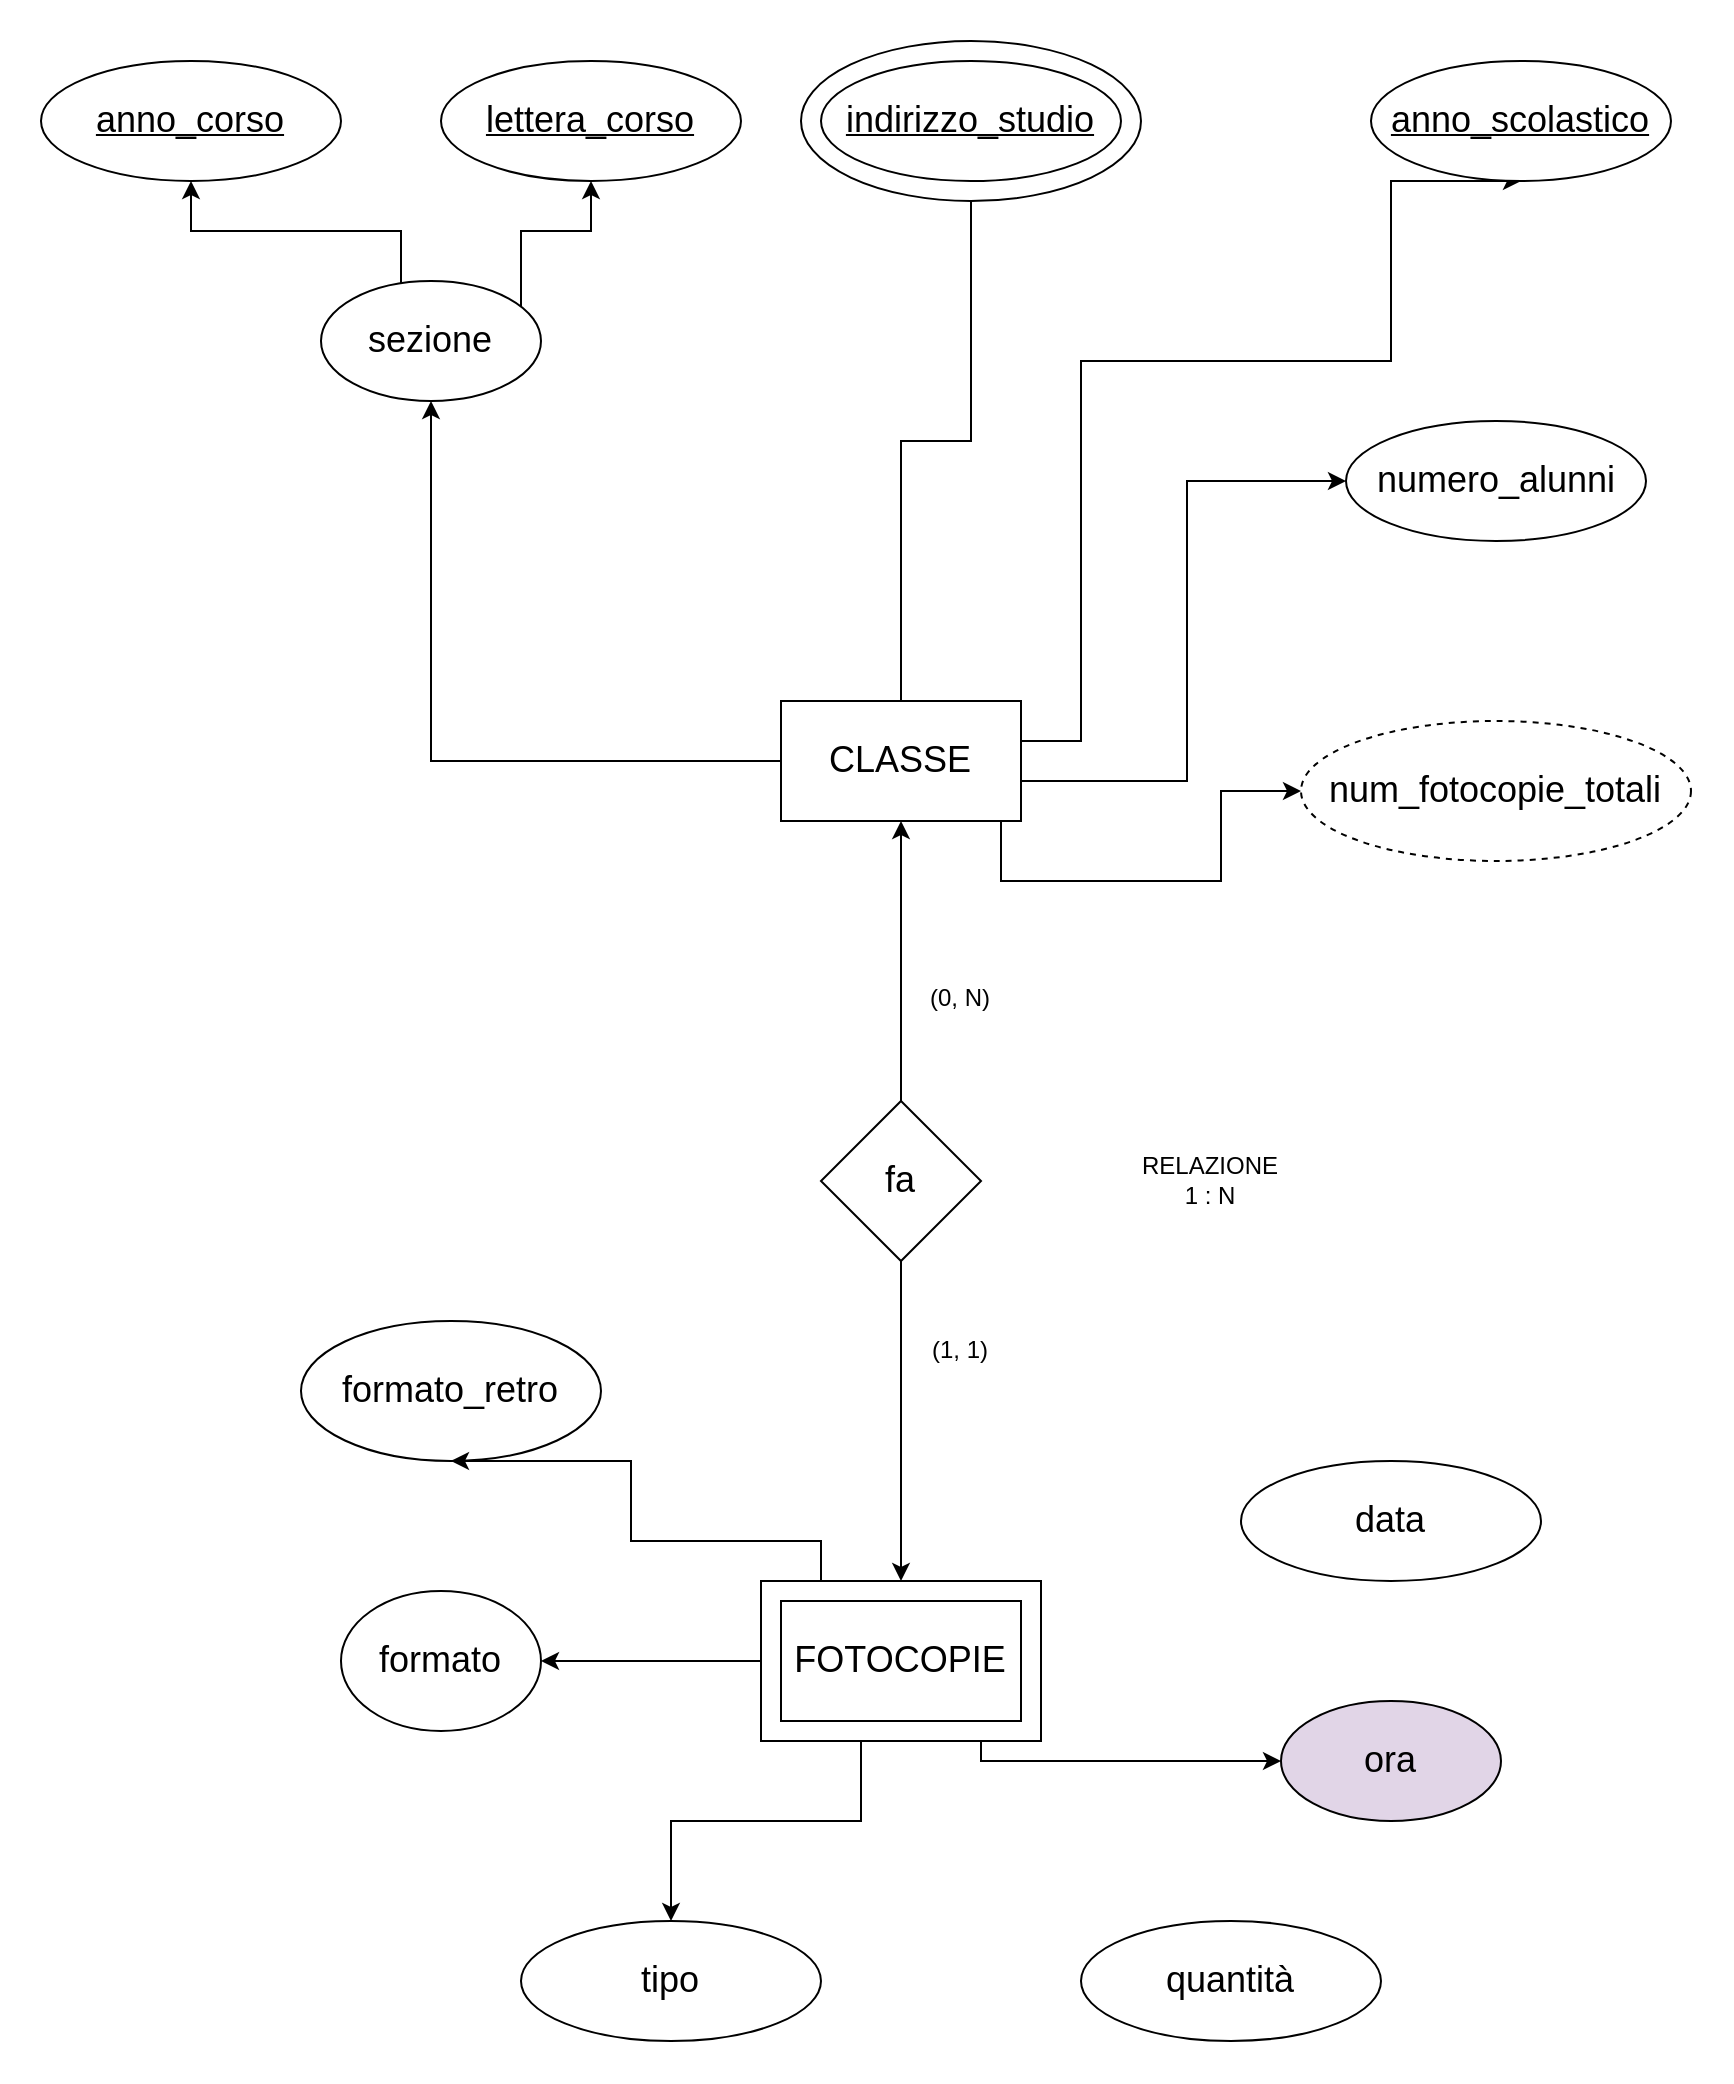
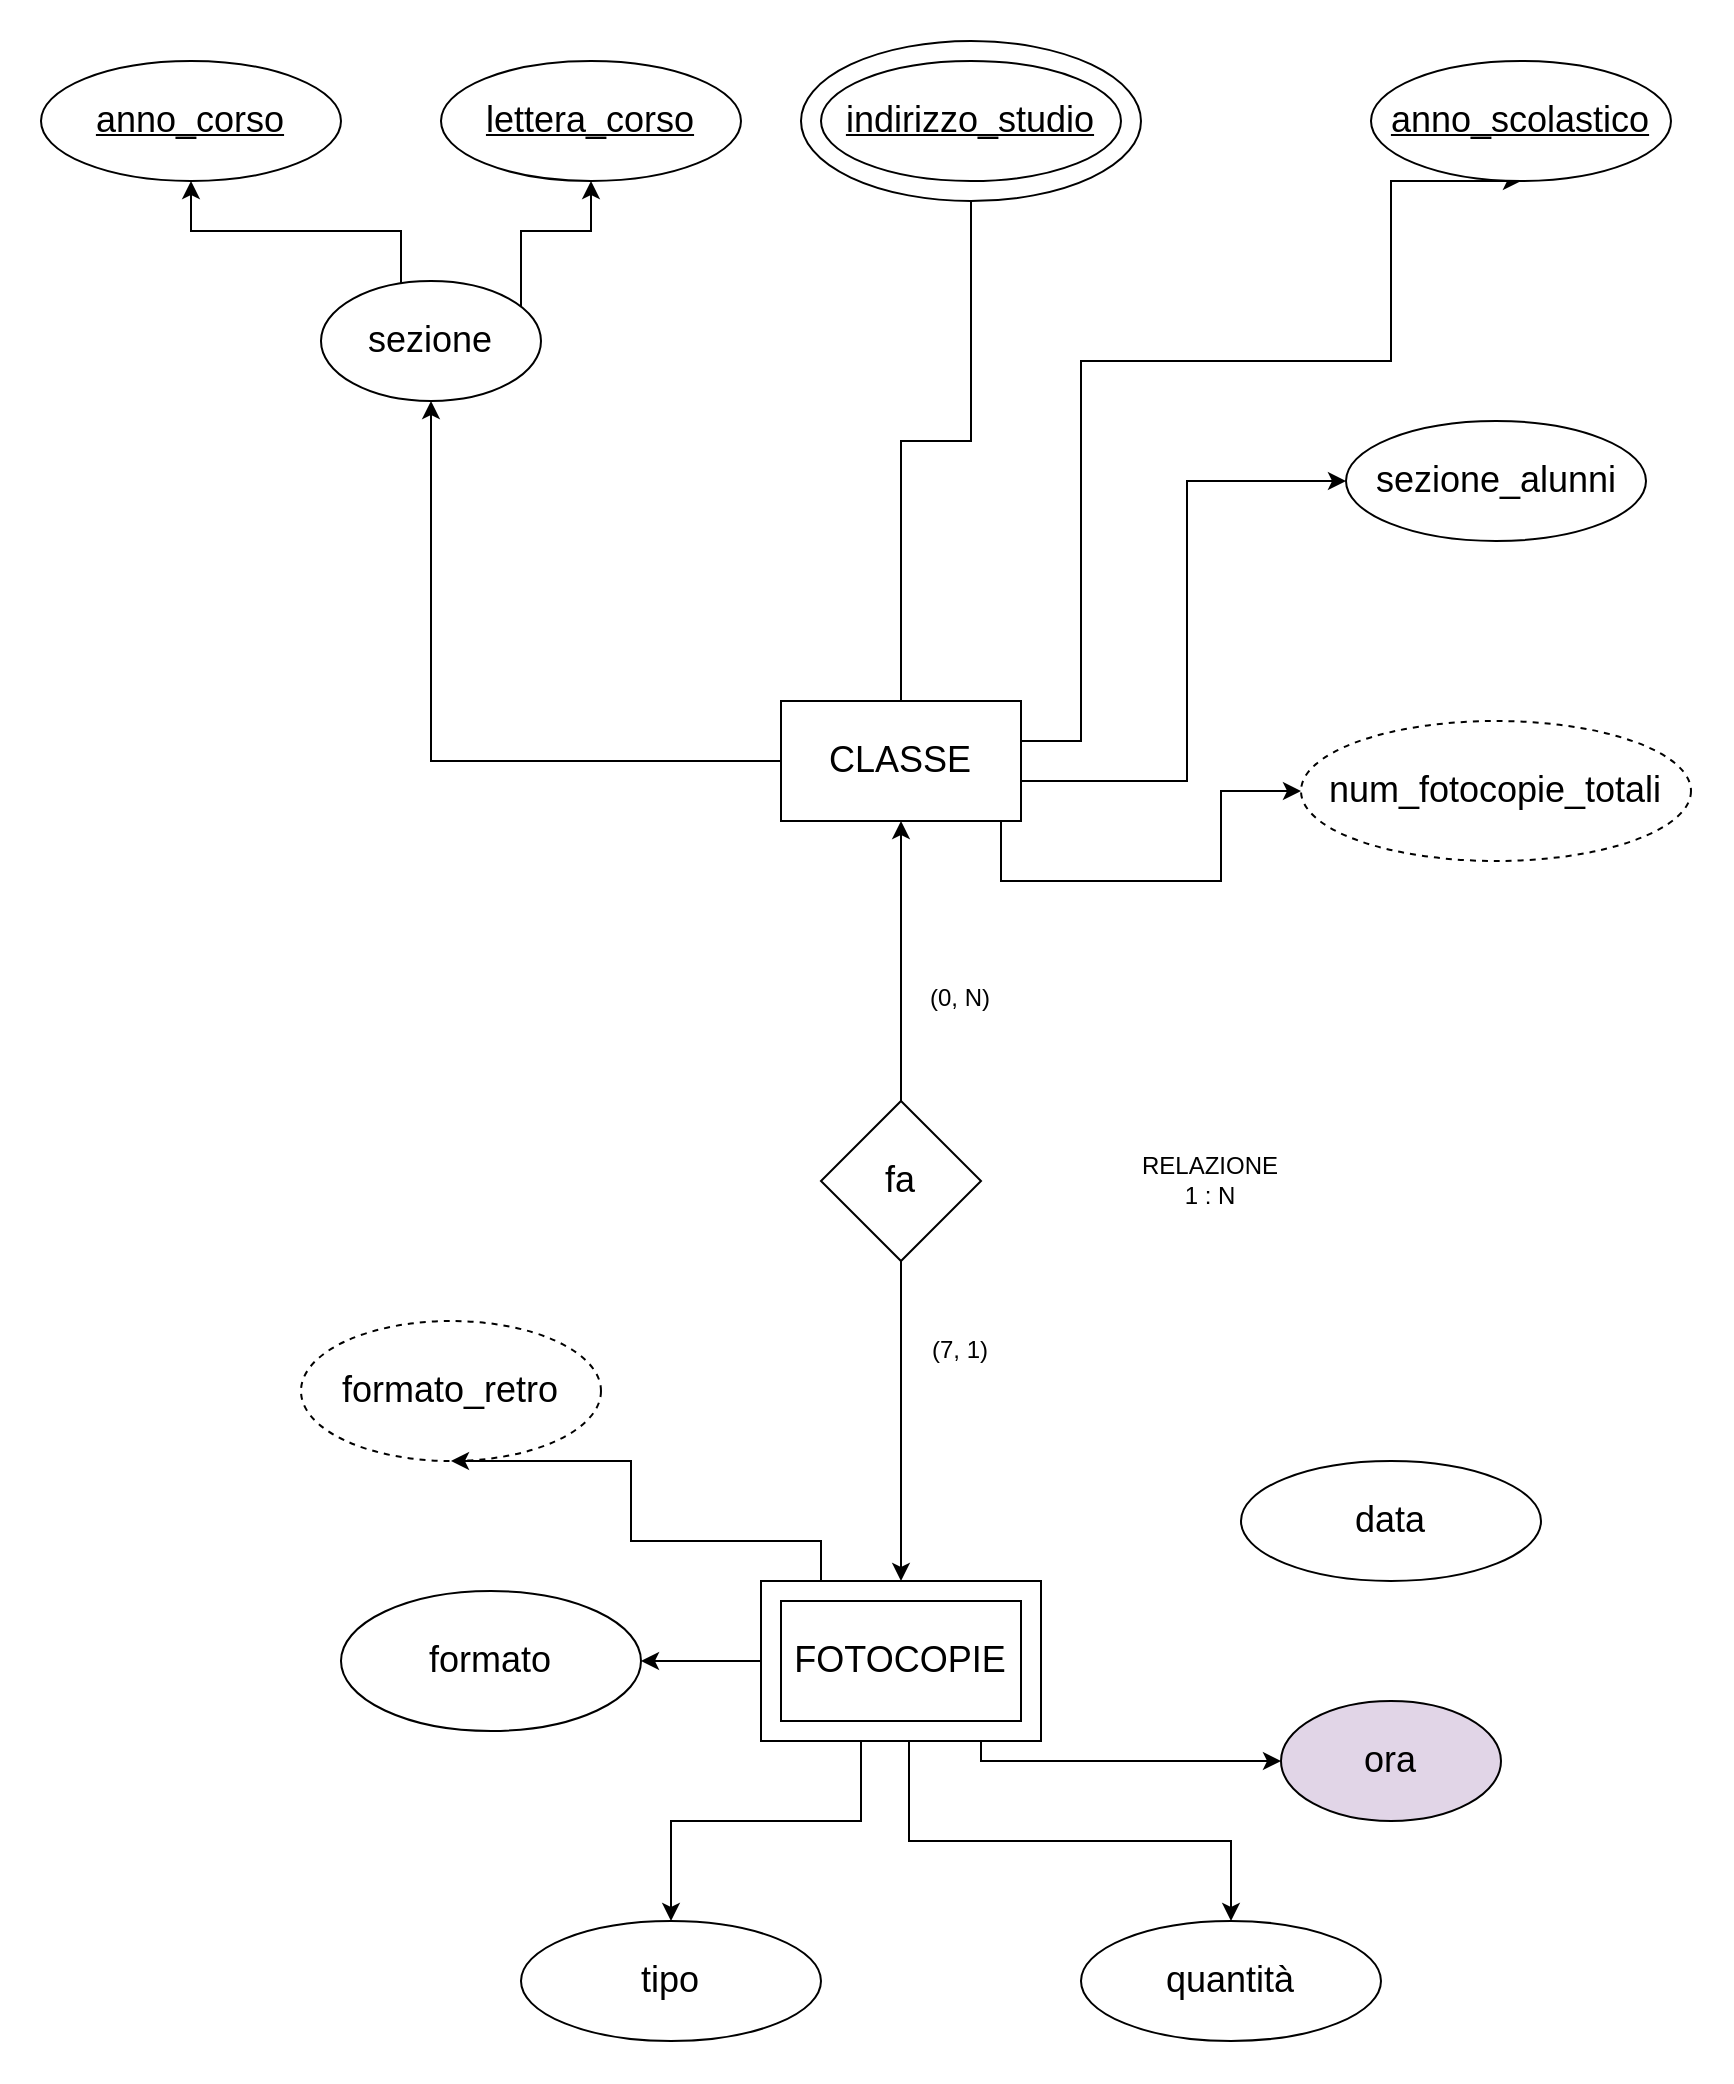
  <mxCell id="0" />
  <mxCell id="1" parent="0" />
  <mxCell id="2" style="edgeStyle=orthogonalEdgeStyle;rounded=0;orthogonalLoop=1;jettySize=auto;html=1;" edge="1" parent="1" source="7" target="10"><mxGeometry relative="1" as="geometry" /></mxCell>
  <mxCell id="3" style="edgeStyle=orthogonalEdgeStyle;rounded=0;orthogonalLoop=1;jettySize=auto;html=1;entryX=0;entryY=0.5;entryDx=0;entryDy=0;" edge="1" parent="1" source="7" target="15"><mxGeometry relative="1" as="geometry"><Array as="points"><mxPoint x="500" y="440" /><mxPoint x="610" y="440" /><mxPoint x="610" y="395" /></Array></mxGeometry></mxCell>
  <mxCell id="4" style="edgeStyle=orthogonalEdgeStyle;rounded=0;orthogonalLoop=1;jettySize=auto;html=1;entryX=0;entryY=0.5;entryDx=0;entryDy=0;" edge="1" parent="1" source="7" target="11"><mxGeometry relative="1" as="geometry"><Array as="points"><mxPoint x="593" y="390" /><mxPoint x="593" y="240" /></Array></mxGeometry></mxCell>
  <mxCell id="5" style="edgeStyle=orthogonalEdgeStyle;rounded=0;orthogonalLoop=1;jettySize=auto;html=1;entryX=0.5;entryY=1;entryDx=0;entryDy=0;" edge="1" parent="1" source="7" target="14"><mxGeometry relative="1" as="geometry"><Array as="points"><mxPoint x="540" y="370" /><mxPoint x="540" y="180" /><mxPoint x="695" y="180" /></Array></mxGeometry></mxCell>
  <mxCell id="6" style="edgeStyle=orthogonalEdgeStyle;rounded=0;orthogonalLoop=1;jettySize=auto;html=1;entryX=0.5;entryY=1;entryDx=0;entryDy=0;" edge="1" parent="1" source="7" target="25"><mxGeometry relative="1" as="geometry" /></mxCell>
  <mxCell id="7" value="&lt;font style=&quot;font-size: 18px;&quot;&gt;CLASSE&lt;/font&gt;" style="rounded=0;whiteSpace=wrap;html=1;" vertex="1" parent="1"><mxGeometry x="390" y="350" width="120" height="60" as="geometry" /></mxCell>
  <mxCell id="8" style="edgeStyle=orthogonalEdgeStyle;rounded=0;orthogonalLoop=1;jettySize=auto;html=1;entryX=0.5;entryY=1;entryDx=0;entryDy=0;" edge="1" parent="1" source="10" target="12"><mxGeometry relative="1" as="geometry"><Array as="points"><mxPoint x="200" y="115" /><mxPoint x="95" y="115" /></Array></mxGeometry></mxCell>
  <mxCell id="9" style="edgeStyle=orthogonalEdgeStyle;rounded=0;orthogonalLoop=1;jettySize=auto;html=1;entryX=0.5;entryY=1;entryDx=0;entryDy=0;" edge="1" parent="1" source="10" target="13"><mxGeometry relative="1" as="geometry"><Array as="points"><mxPoint x="260" y="115" /><mxPoint x="295" y="115" /></Array></mxGeometry></mxCell>
  <mxCell id="10" value="&lt;font style=&quot;font-size: 18px;&quot;&gt;sezione&lt;/font&gt;" style="ellipse;whiteSpace=wrap;html=1;" vertex="1" parent="1"><mxGeometry x="160" y="140" width="110" height="60" as="geometry" /></mxCell>
- <mxCell id="11" value="&lt;font style=&quot;font-size: 18px;&quot;&gt;numero_alunni&lt;/font&gt;" style="ellipse;whiteSpace=wrap;html=1;" vertex="1" parent="1"><mxGeometry x="672.5" y="210" width="150" height="60" as="geometry" /></mxCell>
+ <mxCell id="11" value="&lt;font style=&quot;font-size: 18px;&quot;&gt;sezione_alunni&lt;/font&gt;" style="ellipse;whiteSpace=wrap;html=1;" vertex="1" parent="1"><mxGeometry x="672.5" y="210" width="150" height="60" as="geometry" /></mxCell>
  <mxCell id="12" value="&lt;font style=&quot;font-size: 18px;&quot;&gt;&lt;u&gt;anno_corso&lt;/u&gt;&lt;/font&gt;" style="ellipse;whiteSpace=wrap;html=1;" vertex="1" parent="1"><mxGeometry x="20" y="30" width="150" height="60" as="geometry" /></mxCell>
  <mxCell id="13" value="&lt;font style=&quot;font-size: 18px;&quot;&gt;&lt;u&gt;lettera_corso&lt;/u&gt;&lt;/font&gt;" style="ellipse;whiteSpace=wrap;html=1;" vertex="1" parent="1"><mxGeometry x="220" y="30" width="150" height="60" as="geometry" /></mxCell>
  <mxCell id="14" value="&lt;font style=&quot;font-size: 18px;&quot;&gt;&lt;u&gt;anno_scolastico&lt;/u&gt;&lt;/font&gt;" style="ellipse;whiteSpace=wrap;html=1;" vertex="1" parent="1"><mxGeometry x="685" y="30" width="150" height="60" as="geometry" /></mxCell>
  <mxCell id="15" value="&lt;font style=&quot;font-size: 18px;&quot;&gt;num_fotocopie_totali&lt;/font&gt;" style="ellipse;whiteSpace=wrap;html=1;align=center;dashed=1;" vertex="1" parent="1"><mxGeometry x="650" y="360" width="195" height="70" as="geometry" /></mxCell>
  <mxCell id="16" style="edgeStyle=orthogonalEdgeStyle;rounded=0;orthogonalLoop=1;jettySize=auto;html=1;entryX=0;entryY=0.5;entryDx=0;entryDy=0;" edge="1" parent="1" source="30" target="20"><mxGeometry relative="1" as="geometry"><Array as="points"><mxPoint x="490" y="880" /></Array></mxGeometry></mxCell>
+ <mxCell id="17" style="edgeStyle=orthogonalEdgeStyle;rounded=0;orthogonalLoop=1;jettySize=auto;html=1;entryX=0.5;entryY=0;entryDx=0;entryDy=0;" edge="1" parent="1" source="30" target="21"><mxGeometry relative="1" as="geometry"><Array as="points"><mxPoint x="454" y="920" /><mxPoint x="615" y="920" /></Array></mxGeometry></mxCell>
  <mxCell id="18" style="edgeStyle=orthogonalEdgeStyle;rounded=0;orthogonalLoop=1;jettySize=auto;html=1;entryX=0.5;entryY=0;entryDx=0;entryDy=0;" edge="1" parent="1" source="30" target="22"><mxGeometry relative="1" as="geometry"><Array as="points"><mxPoint x="430" y="910" /><mxPoint x="335" y="910" /></Array></mxGeometry></mxCell>
  <mxCell id="19" value="&lt;span style=&quot;font-size: 18px;&quot;&gt;data&lt;/span&gt;" style="ellipse;whiteSpace=wrap;html=1;" vertex="1" parent="1"><mxGeometry x="620" y="730" width="150" height="60" as="geometry" /></mxCell>
  <mxCell id="20" value="&lt;font style=&quot;font-size: 18px;&quot;&gt;ora&lt;/font&gt;" style="ellipse;whiteSpace=wrap;html=1;fillColor=#e1d5e7;" vertex="1" parent="1"><mxGeometry x="640" y="850" width="110" height="60" as="geometry" /></mxCell>
  <mxCell id="21" value="&lt;span style=&quot;font-size: 18px;&quot;&gt;quantità&lt;/span&gt;" style="ellipse;whiteSpace=wrap;html=1;" vertex="1" parent="1"><mxGeometry x="540" y="960" width="150" height="60" as="geometry" /></mxCell>
  <mxCell id="22" value="&lt;span style=&quot;font-size: 18px;&quot;&gt;tipo&lt;/span&gt;" style="ellipse;whiteSpace=wrap;html=1;" vertex="1" parent="1"><mxGeometry x="260" y="960" width="150" height="60" as="geometry" /></mxCell>
  <mxCell id="23" value="" style="group" vertex="1" connectable="0" parent="1"><mxGeometry x="400" y="20" width="170" height="80" as="geometry" /></mxCell>
  <mxCell id="24" value="" style="ellipse;whiteSpace=wrap;html=1;" vertex="1" parent="23"><mxGeometry width="170" height="80" as="geometry" /></mxCell>
  <mxCell id="25" value="&lt;font style=&quot;font-size: 18px;&quot;&gt;&lt;u&gt;indirizzo_studio&lt;/u&gt;&lt;/font&gt;" style="ellipse;whiteSpace=wrap;html=1;" vertex="1" parent="23"><mxGeometry x="10" y="10" width="150" height="60" as="geometry" /></mxCell>
- <mxCell id="26" value="&lt;span style=&quot;font-size: 18px;&quot;&gt;formato&lt;/span&gt;" style="ellipse;whiteSpace=wrap;html=1;" vertex="1" parent="1"><mxGeometry x="170" y="795" width="100" height="70" as="geometry" /></mxCell>
- <mxCell id="27" value="&lt;span style=&quot;font-size: 18px;&quot;&gt;formato_retro&lt;/span&gt;" style="ellipse;whiteSpace=wrap;html=1;" vertex="1" parent="1"><mxGeometry x="150" y="660" width="150" height="70" as="geometry" /></mxCell>
+ <mxCell id="26" value="&lt;span style=&quot;font-size: 18px;&quot;&gt;formato&lt;/span&gt;" style="ellipse;whiteSpace=wrap;html=1;" vertex="1" parent="1"><mxGeometry x="170" y="795" width="150" height="70" as="geometry" /></mxCell>
+ <mxCell id="27" value="&lt;span style=&quot;font-size: 18px;&quot;&gt;formato_retro&lt;/span&gt;" style="ellipse;whiteSpace=wrap;html=1;dashed=1;" vertex="1" parent="1"><mxGeometry x="150" y="660" width="150" height="70" as="geometry" /></mxCell>
  <mxCell id="28" value="" style="group" vertex="1" connectable="0" parent="1"><mxGeometry x="380" y="790" width="140" height="80" as="geometry" /></mxCell>
  <mxCell id="29" value="" style="rounded=0;whiteSpace=wrap;html=1;" vertex="1" parent="28"><mxGeometry width="140" height="80" as="geometry" /></mxCell>
  <mxCell id="30" value="&lt;span style=&quot;font-size: 18px;&quot;&gt;FOTOCOPIE&lt;/span&gt;" style="rounded=0;whiteSpace=wrap;html=1;" vertex="1" parent="28"><mxGeometry x="10" y="10" width="120" height="60" as="geometry" /></mxCell>
  <mxCell id="31" style="edgeStyle=orthogonalEdgeStyle;rounded=0;orthogonalLoop=1;jettySize=auto;html=1;entryX=1;entryY=0.5;entryDx=0;entryDy=0;" edge="1" parent="1" source="29" target="26"><mxGeometry relative="1" as="geometry" /></mxCell>
  <mxCell id="32" style="edgeStyle=orthogonalEdgeStyle;rounded=0;orthogonalLoop=1;jettySize=auto;html=1;entryX=0.5;entryY=1;entryDx=0;entryDy=0;" edge="1" parent="1" target="27"><mxGeometry relative="1" as="geometry"><mxPoint x="450" y="790" as="sourcePoint" /><Array as="points"><mxPoint x="410" y="790" /><mxPoint x="410" y="770" /><mxPoint x="315" y="770" /></Array></mxGeometry></mxCell>
  <mxCell id="33" style="edgeStyle=orthogonalEdgeStyle;rounded=0;orthogonalLoop=1;jettySize=auto;html=1;entryX=0.5;entryY=1;entryDx=0;entryDy=0;" edge="1" parent="1" source="35" target="7"><mxGeometry relative="1" as="geometry" /></mxCell>
  <mxCell id="34" style="edgeStyle=orthogonalEdgeStyle;rounded=0;orthogonalLoop=1;jettySize=auto;html=1;" edge="1" parent="1" source="35"><mxGeometry relative="1" as="geometry"><mxPoint x="450" y="790" as="targetPoint" /></mxGeometry></mxCell>
  <mxCell id="35" value="&lt;font style=&quot;font-size: 18px;&quot;&gt;fa&lt;/font&gt;" style="rhombus;whiteSpace=wrap;html=1;" vertex="1" parent="1"><mxGeometry x="410" y="550" width="80" height="80" as="geometry" /></mxCell>
  <mxCell id="36" value="(0, N)" style="text;html=1;align=center;verticalAlign=middle;whiteSpace=wrap;rounded=0;" vertex="1" parent="1"><mxGeometry x="450" y="484" width="60" height="30" as="geometry" /></mxCell>
- <mxCell id="37" value="(1, 1)" style="text;html=1;align=center;verticalAlign=middle;whiteSpace=wrap;rounded=0;" vertex="1" parent="1"><mxGeometry x="450" y="660" width="60" height="30" as="geometry" /></mxCell>
+ <mxCell id="37" value="(7, 1)" style="text;html=1;align=center;verticalAlign=middle;whiteSpace=wrap;rounded=0;" vertex="1" parent="1"><mxGeometry x="450" y="660" width="60" height="30" as="geometry" /></mxCell>
  <mxCell id="38" value="RELAZIONE&lt;div&gt;1 : N&lt;/div&gt;" style="text;html=1;align=center;verticalAlign=middle;whiteSpace=wrap;rounded=0;" vertex="1" parent="1"><mxGeometry x="540" y="575" width="130" height="30" as="geometry" /></mxCell>
